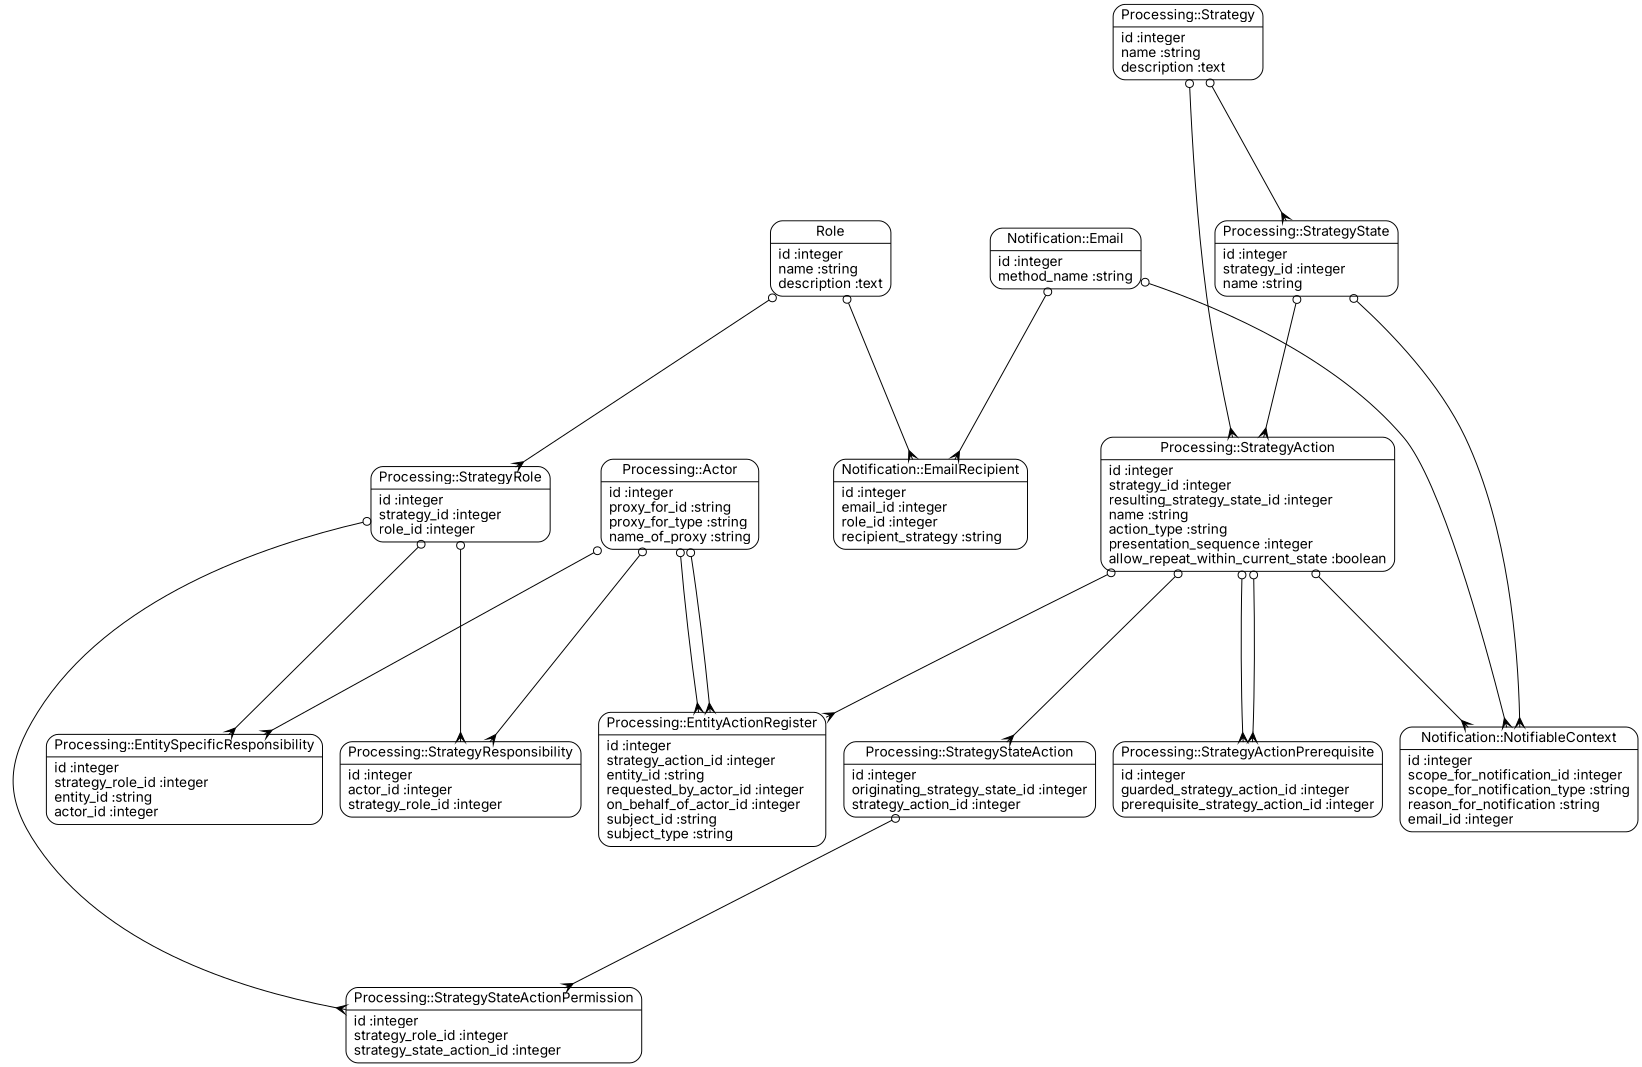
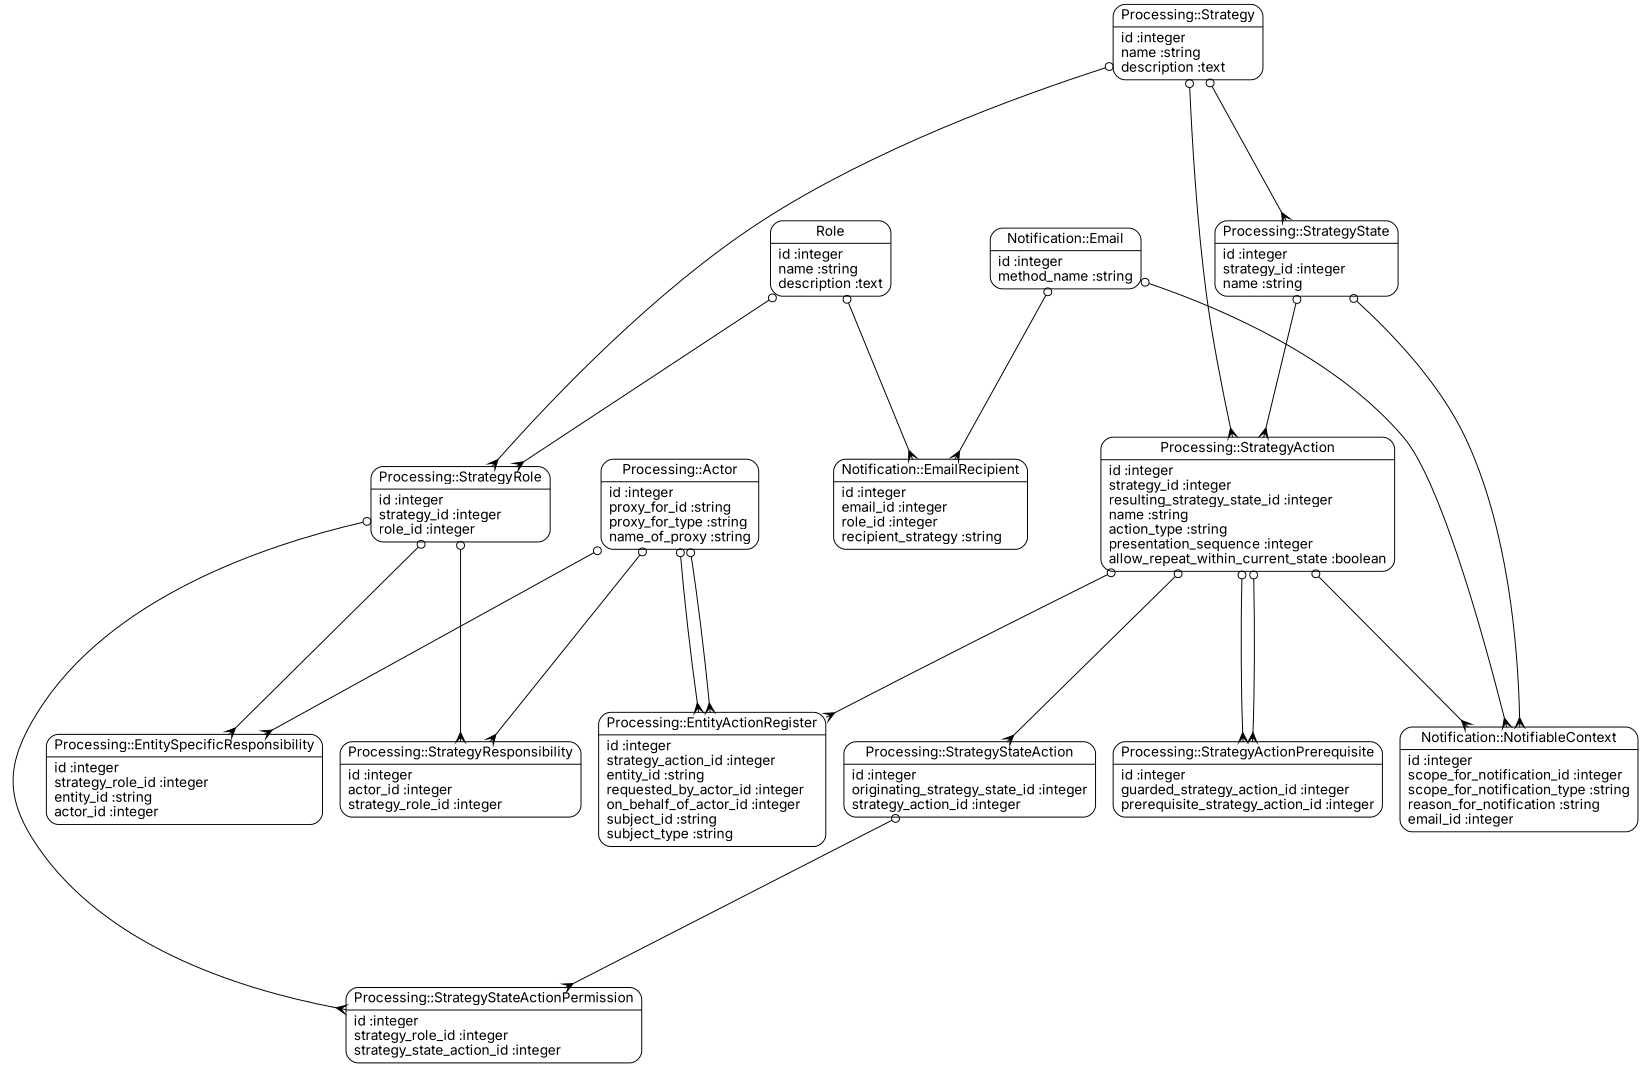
  digraph {
    fontname=Inter
    ranksep=2
    splines=true
    node [fontname=Inter shape=Mrecord]
    edge [arrowhead=crow arrowtail=odot dir=both fontname=Inter]
    n1 [label="{Notification::Email|id :integer\lmethod_name :string\l}"]
    n2 [label="{Notification::EmailRecipient|id :integer\lemail_id :integer\lrole_id :integer\lrecipient_strategy :string\l}"]
    n3 [label="{Notification::NotifiableContext|id :integer\lscope_for_notification_id :integer\lscope_for_notification_type :string\lreason_for_notification :string\lemail_id :integer\l}"]
    n4 [label="{Processing::Actor|id :integer\lproxy_for_id :string\lproxy_for_type :string\lname_of_proxy :string\l}"]
    n5 [label="{Processing::EntityActionRegister|id :integer\lstrategy_action_id :integer\lentity_id :string\lrequested_by_actor_id :integer\lon_behalf_of_actor_id :integer\lsubject_id :string\lsubject_type :string\l}"]
    n6 [label="{Processing::EntitySpecificResponsibility|id :integer\lstrategy_role_id :integer\lentity_id :string\lactor_id :integer\l}"]
    n7 [label="{Processing::StrategyResponsibility|id :integer\lactor_id :integer\lstrategy_role_id :integer\l}"]
    n8 [label="{Processing::Strategy|id :integer\lname :string\ldescription :text\l}"]
    n9 [label="{Processing::StrategyAction|id :integer\lstrategy_id :integer\lresulting_strategy_state_id :integer\lname :string\laction_type :string\lpresentation_sequence :integer\lallow_repeat_within_current_state :boolean\l}"]
    n10 [label="{Processing::StrategyRole|id :integer\lstrategy_id :integer\lrole_id :integer\l}"]
    n11 [label="{Processing::StrategyState|id :integer\lstrategy_id :integer\lname :string\l}"]
    n12 [label="{Processing::StrategyActionPrerequisite|id :integer\lguarded_strategy_action_id :integer\lprerequisite_strategy_action_id :integer\l}"]
    n13 [label="{Processing::StrategyStateAction|id :integer\loriginating_strategy_state_id :integer\lstrategy_action_id :integer\l}"]
    n14 [label="{Processing::StrategyStateActionPermission|id :integer\lstrategy_role_id :integer\lstrategy_state_action_id :integer\l}"]
    n15 [label="{Role|id :integer\lname :string\ldescription :text\l}"]
    n1 -> n2
    n1 -> n3
    n4 -> n5
    n4 -> n5
    n4 -> n6
    n4 -> n7
    n8 -> n9
+   n8 -> n10
    n8 -> n11
    n9 -> n3
    n9 -> n5
    n9 -> n12
    n9 -> n12
    n9 -> n13
    n10 -> n6
    n10 -> n7
    n10 -> n14
    n11 -> n3
    n11 -> n9
    n13 -> n14
    n15 -> n2
    n15 -> n10
  }
